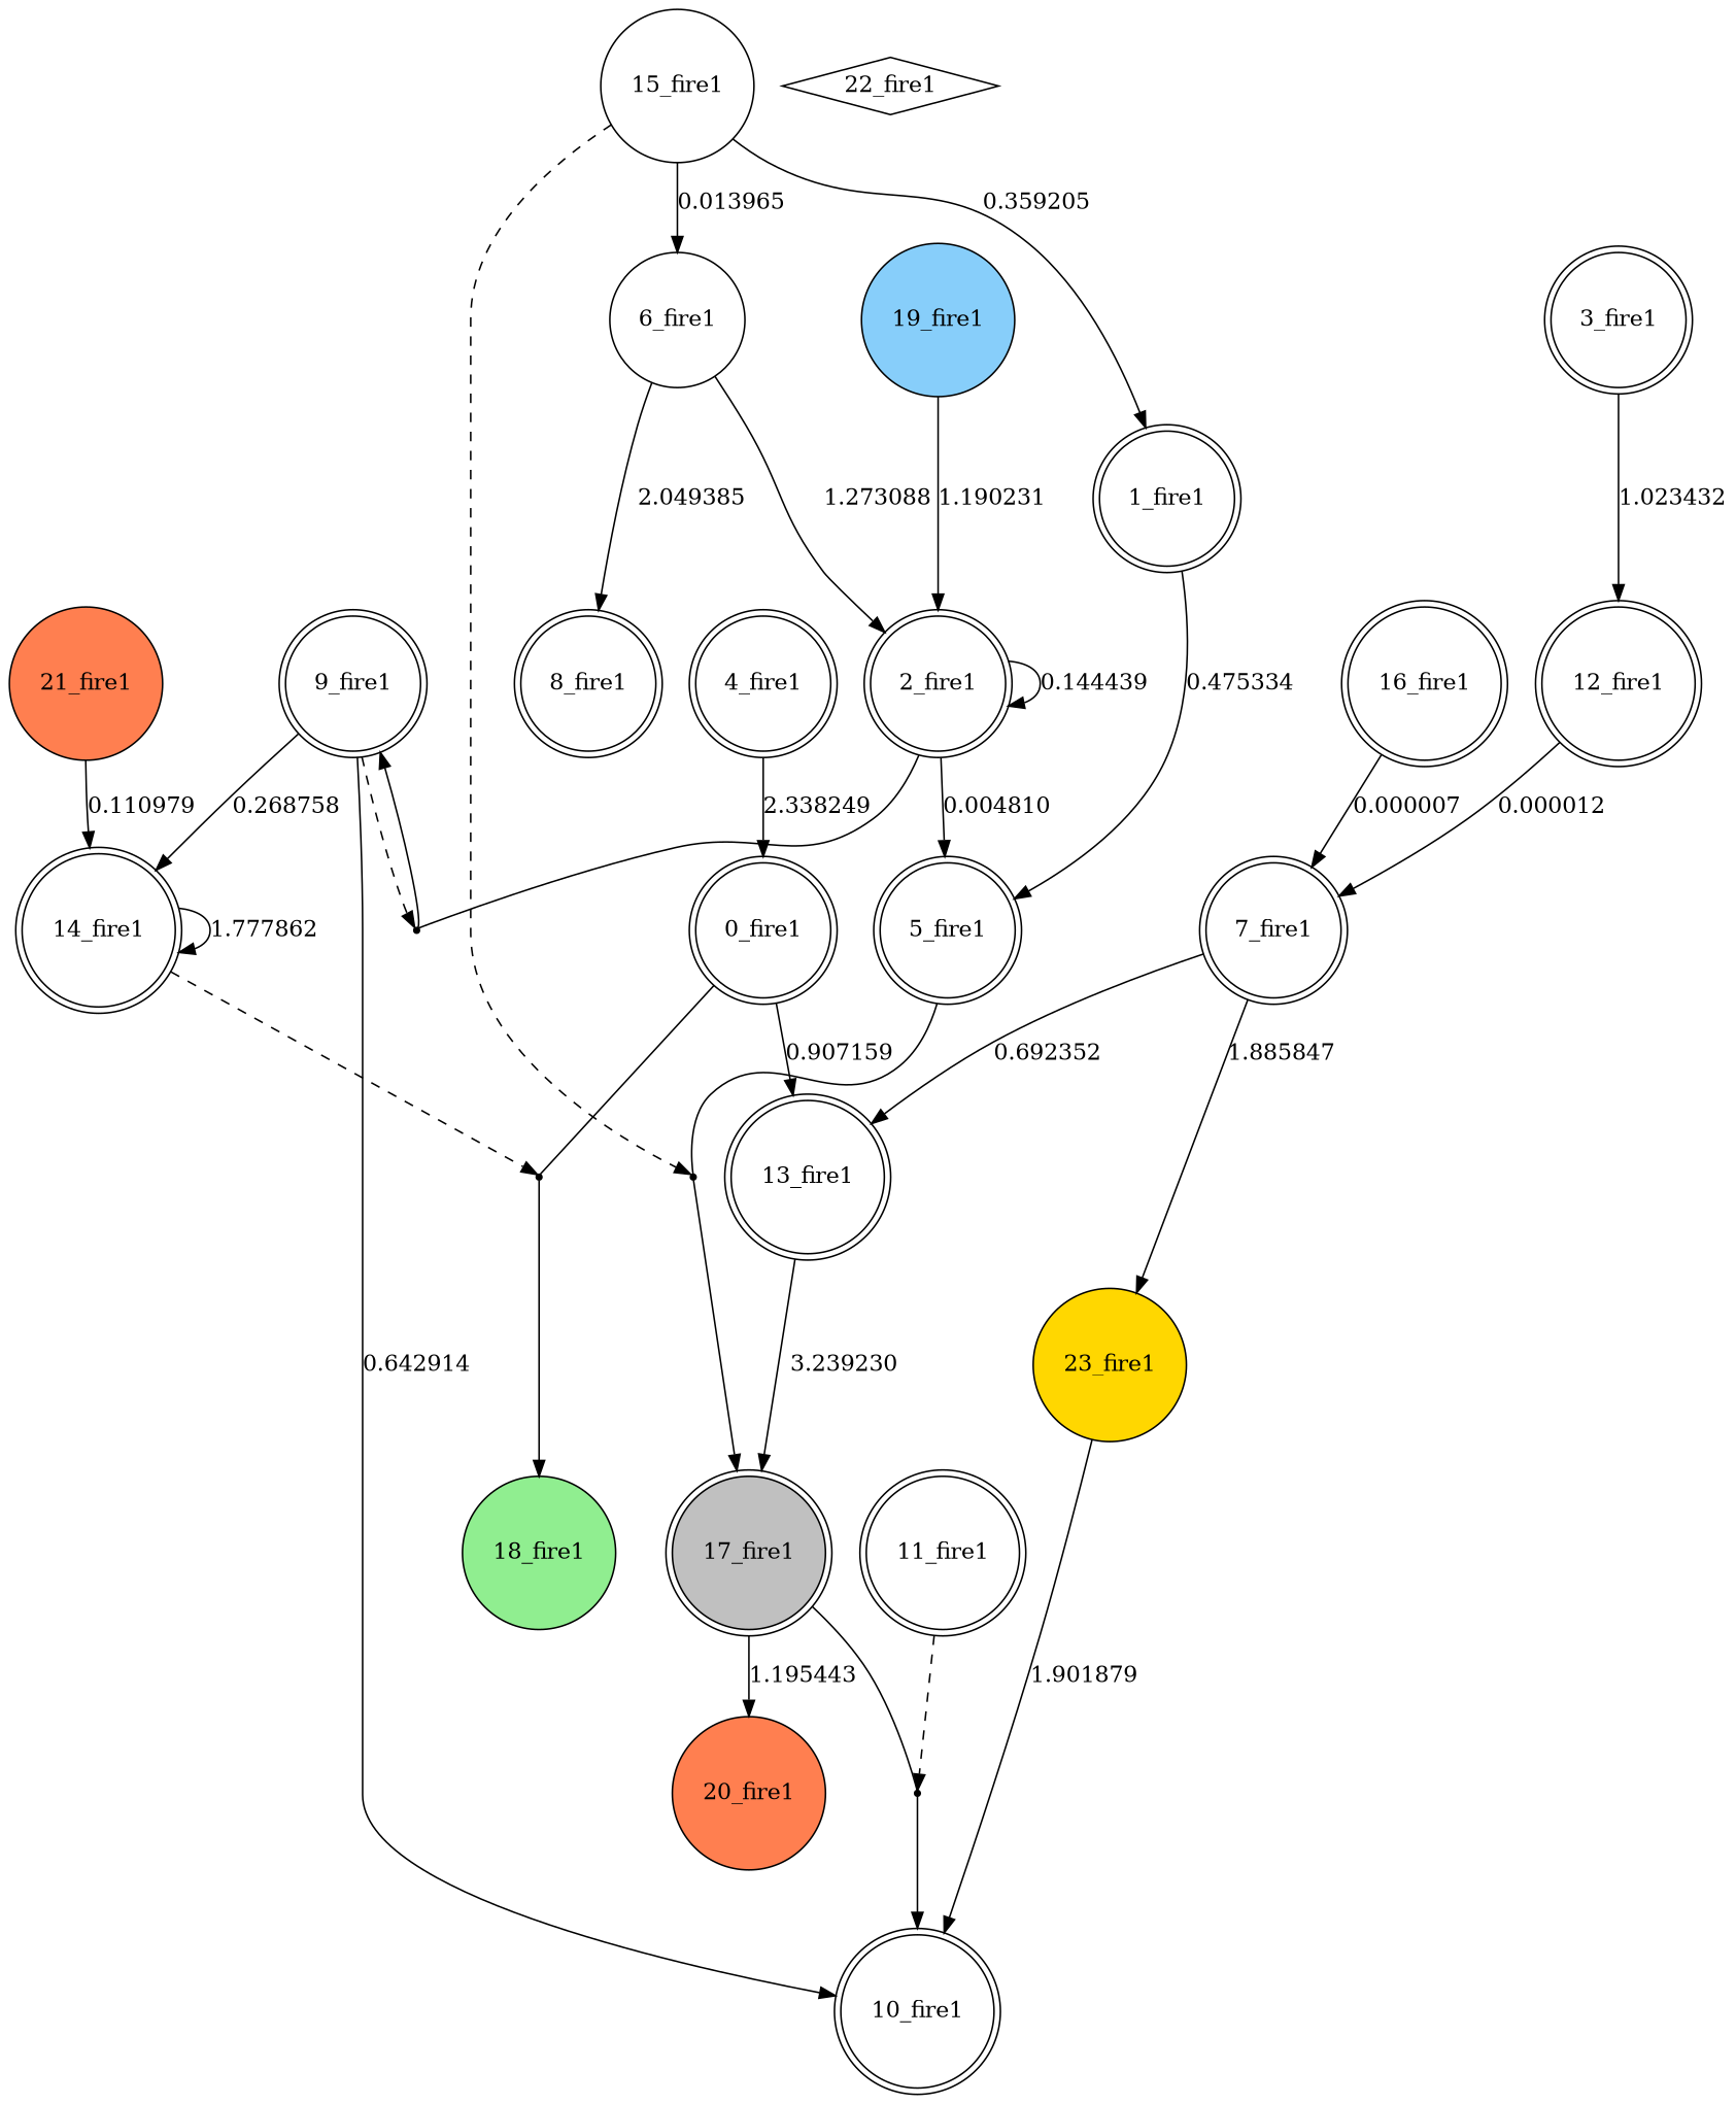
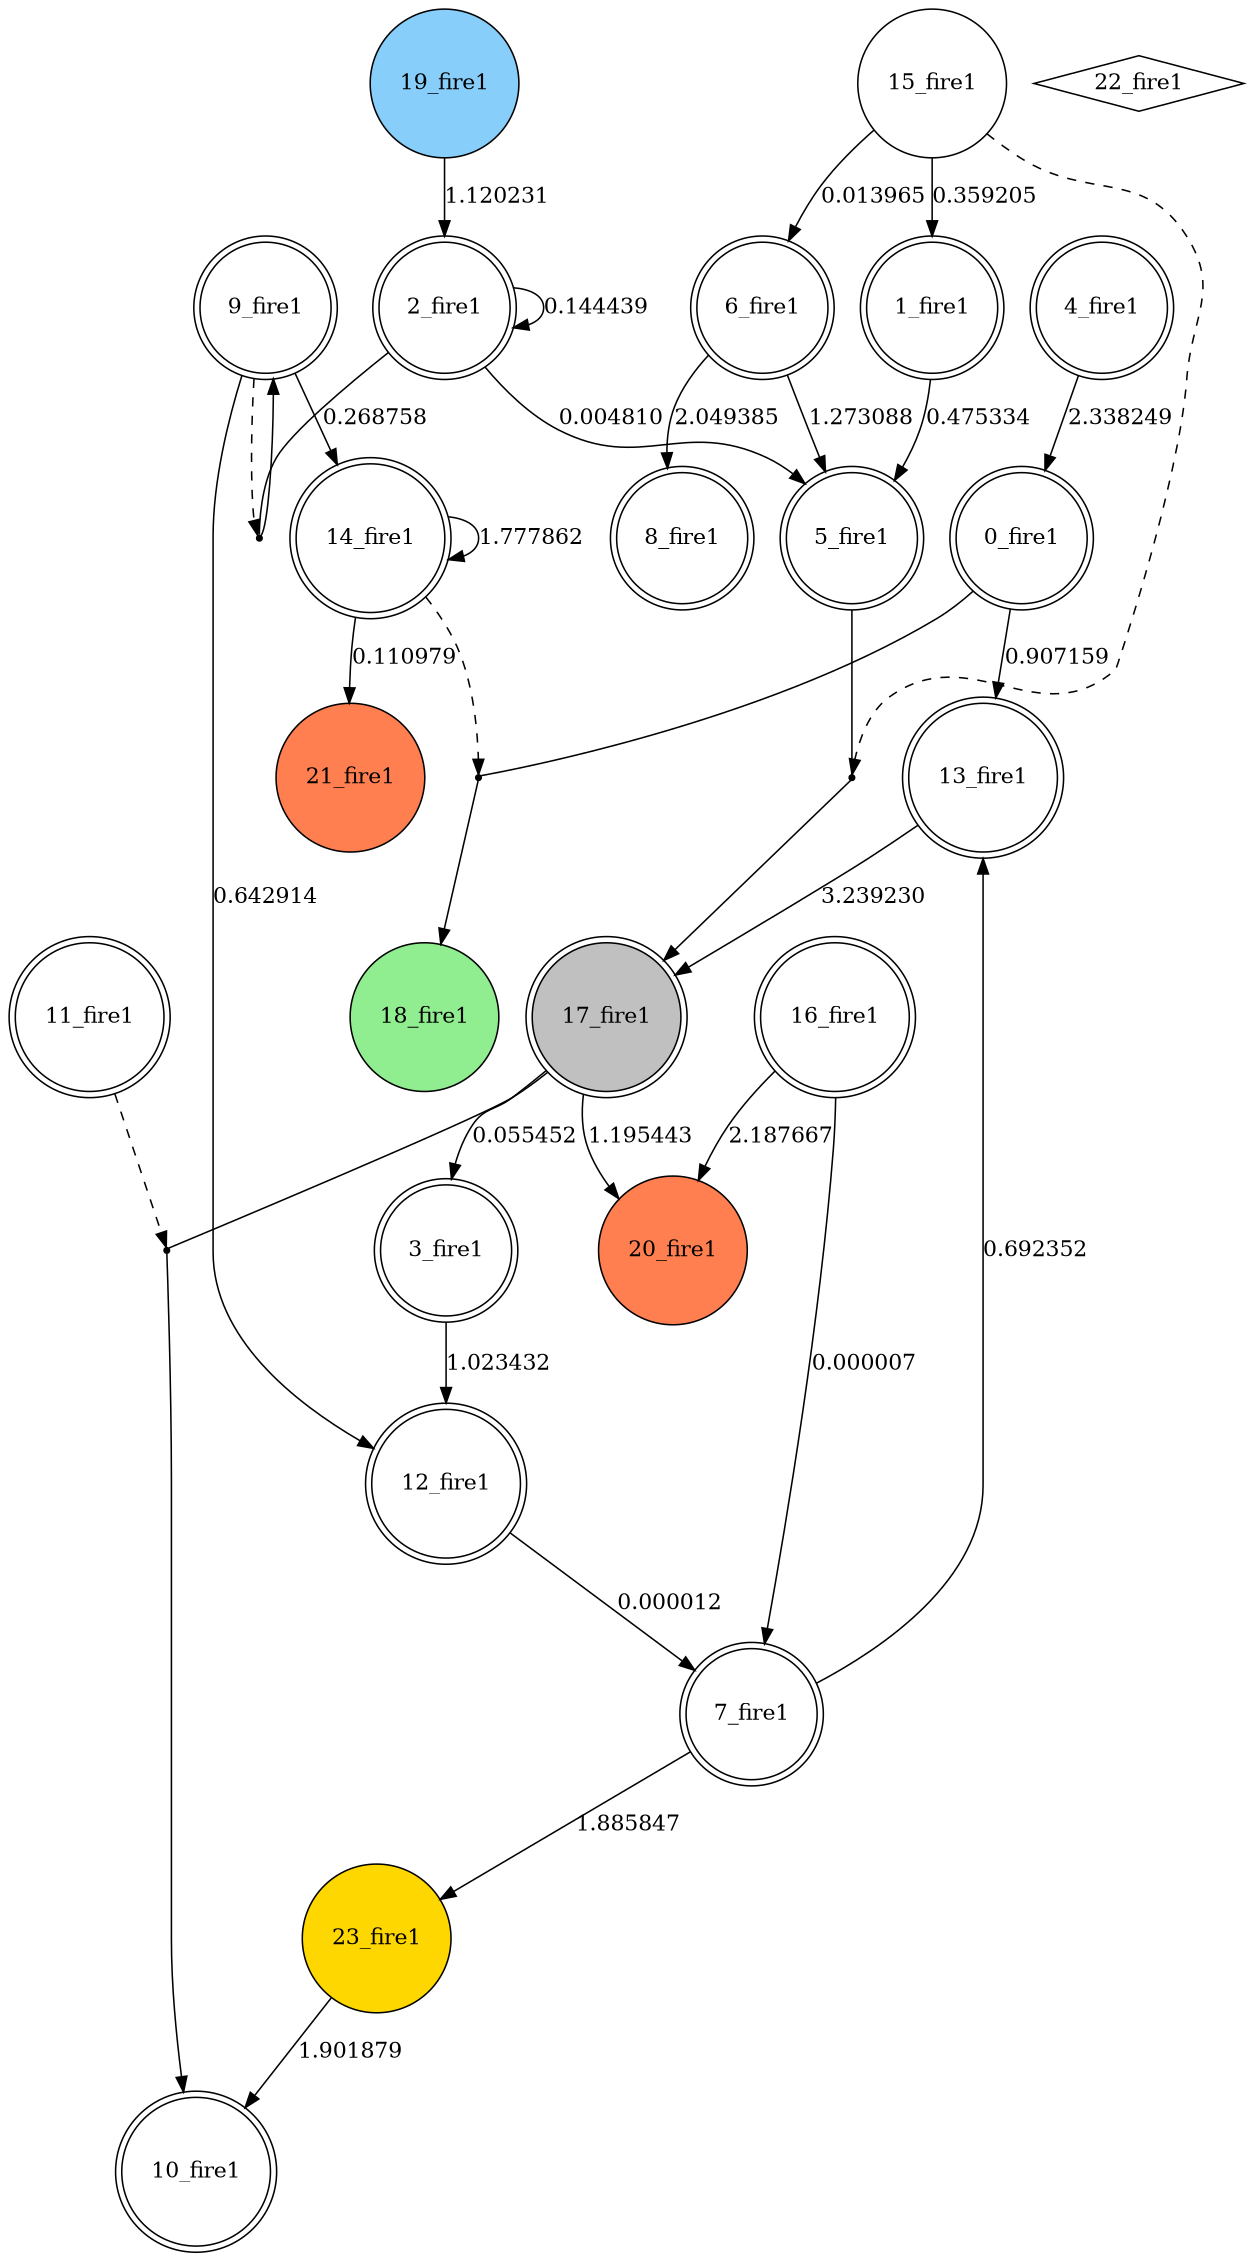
  digraph {
    node [shape=doublecircle]
    n1 [label="0_fire1"]
    n2 [label="13_fire1"]
    27 [shape=point]
    n4 [fillcolor=gray label="17_fire1" style=filled]
    n5 [fillcolor=lightgreen label="18_fire1" shape=circle style=filled]
    n6 [label="1_fire1"]
    n7 [label="5_fire1"]
    24 [shape=point]
    n9 [label="2_fire1"]
    26 [shape=point]
    n11 [label="9_fire1"]
    n12 [label="3_fire1"]
    n13 [label="12_fire1"]
    n14 [label="7_fire1"]
    n15 [label="4_fire1"]
-   n16 [label="6_fire1" shape=circle]
+   n16 [label="6_fire1"]
    n17 [label="8_fire1"]
    n18 [fillcolor=gold label="23_fire1" shape=circle style=filled]
    n19 [label="10_fire1"]
    n20 [label="14_fire1"]
    n21 [label="11_fire1"]
    25 [shape=point]
    n23 [fillcolor=coral label="20_fire1" shape=circle style=filled]
    n24 [label="15_fire1" shape=circle]
    n25 [label="16_fire1"]
    n26 [fillcolor=lightskyblue label="19_fire1" shape=circle style=filled]
    n27 [fillcolor=coral label="21_fire1" shape=circle style=filled]
    n28 [label="22_fire1" shape=diamond]
    n1 -> n2 [label=0.907159]
    n1 -> 27 [dir=none]
    n2 -> n4 [label=3.239230]
    27 -> n5
+   n4 -> n12 [label=0.055452]
    n4 -> 25 [dir=none]
    n4 -> n23 [label=1.195443]
    n6 -> n7 [label=0.475334]
    n7 -> 24 [dir=none]
    24 -> n4
    n9 -> n7 [label=0.004810]
    n9 -> n9 [label=0.144439]
    n9 -> 26 [dir=none]
    26 -> n11
    n11 -> 26 [style=dashed]
-   n11 -> n19 [label=0.642914]
+   n11 -> n13 [label=0.642914]
    n11 -> n20 [label=0.268758]
    n12 -> n13 [label=1.023432]
    n13 -> n14 [label=0.000012]
    n14 -> n2 [label=0.692352]
    n14 -> n18 [label=1.885847]
    n15 -> n1 [label=2.338249]
-   n16 -> n9 [label=1.273088]
+   n16 -> n7 [label=1.273088]
    n16 -> n17 [label=2.049385]
    n18 -> n19 [label=1.901879]
    n20 -> 27 [style=dashed]
    n20 -> n20 [label=1.777862]
    n21 -> 25 [style=dashed]
    25 -> n19
    n24 -> n6 [label=0.359205]
    n24 -> 24 [style=dashed]
    n24 -> n16 [label=0.013965]
    n25 -> n14 [label=0.000007]
-   n26 -> n9 [label=1.190231]
-   n27 -> n20 [label=0.110979]
+   n25 -> n23 [label=2.187667]
+   n26 -> n9 [label=1.120231]
+   n20 -> n27 [label=0.110979]
  }
